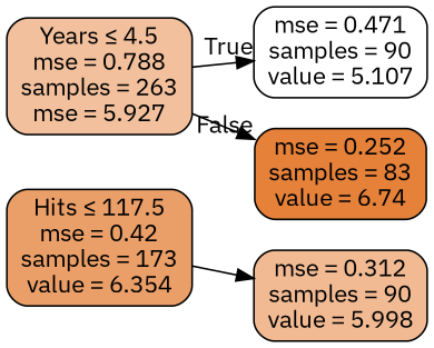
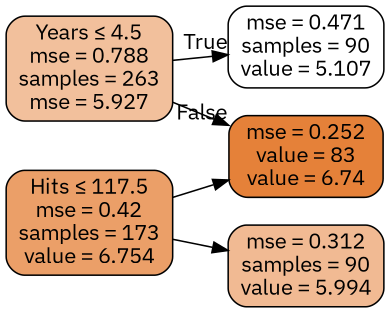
  digraph {
    fontname="IBM Plex Sans"
    rankdir=LR
    node [color=black fontname="IBM Plex Sans" shape=box style="filled, rounded"]
    edge [fontname="IBM Plex Sans"]
    n1 [fillcolor="#f2c09c" label=<Years &le; 4.5<br/>mse = 0.788<br/>samples = 263<br/>mse = 5.927>]
    n2 [fillcolor="#ffffff" label=<mse = 0.471<br/>samples = 90<br/>value = 5.107>]
-   n3 [fillcolor="#e58139" label=<mse = 0.252<br/>samples = 83<br/>value = 6.74>]
-   n4 [fillcolor="#eb9f68" label=<Hits &le; 117.5<br/>mse = 0.42<br/>samples = 173<br/>value = 6.354>]
-   n5 [fillcolor="#f1ba93" label=<mse = 0.312<br/>samples = 90<br/>value = 5.998>]
+   n3 [fillcolor="#e58139" label=<mse = 0.252<br/>value = 83<br/>value = 6.74>]
+   n4 [fillcolor="#eb9f68" label=<Hits &le; 117.5<br/>mse = 0.42<br/>samples = 173<br/>value = 6.754>]
+   n5 [fillcolor="#f1ba93" label=<mse = 0.312<br/>samples = 90<br/>value = 5.994>]
    n1 -> n2 [headlabel=True labelangle=45 labeldistance=2.5]
    n1 -> n3 [headlabel=False labelangle=-45 labeldistance=2.5]
+   n4 -> n3
    n4 -> n5
  }
